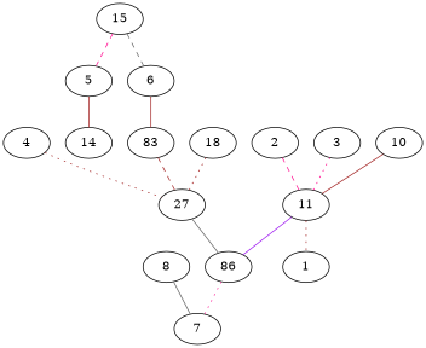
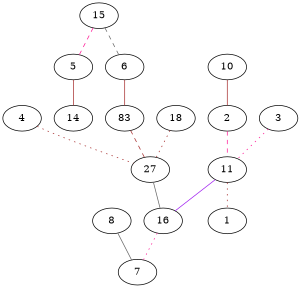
  graph {
    edge [color=brown style=solid]
    n1 [label=1]
    n2 [label=2]
    n3 [label=11]
-   n4 [label=86]
+   n4 [label=16]
    n5 [label=3]
    n6 [label=4]
    n7 [label=27]
    n8 [label=5]
    n9 [label=14]
    n10 [label=6]
    n11 [label=83]
    n12 [label=7]
    n13 [label=8]
    n14 [label=10]
    n15 [label=18]
    n16 [label=15]
    n2 -- n3 [color=deeppink style=dashed]
    n3 -- n1 [style=dotted]
    n3 -- n4 [color=purple]
    n4 -- n12 [color=deeppink style=dotted]
    n5 -- n3 [color=deeppink style=dotted]
    n6 -- n7 [style=dotted]
    n7 -- n4 [color=gray40]
    n8 -- n9
    n10 -- n11
    n11 -- n7 [style=dashed]
    n13 -- n12 [color=gray40]
-   n14 -- n3
+   n14 -- n2
    n15 -- n7 [style=dotted]
    n16 -- n8 [color=deeppink style=dashed]
    n16 -- n10 [color=gray40 style=dashed]
  }
